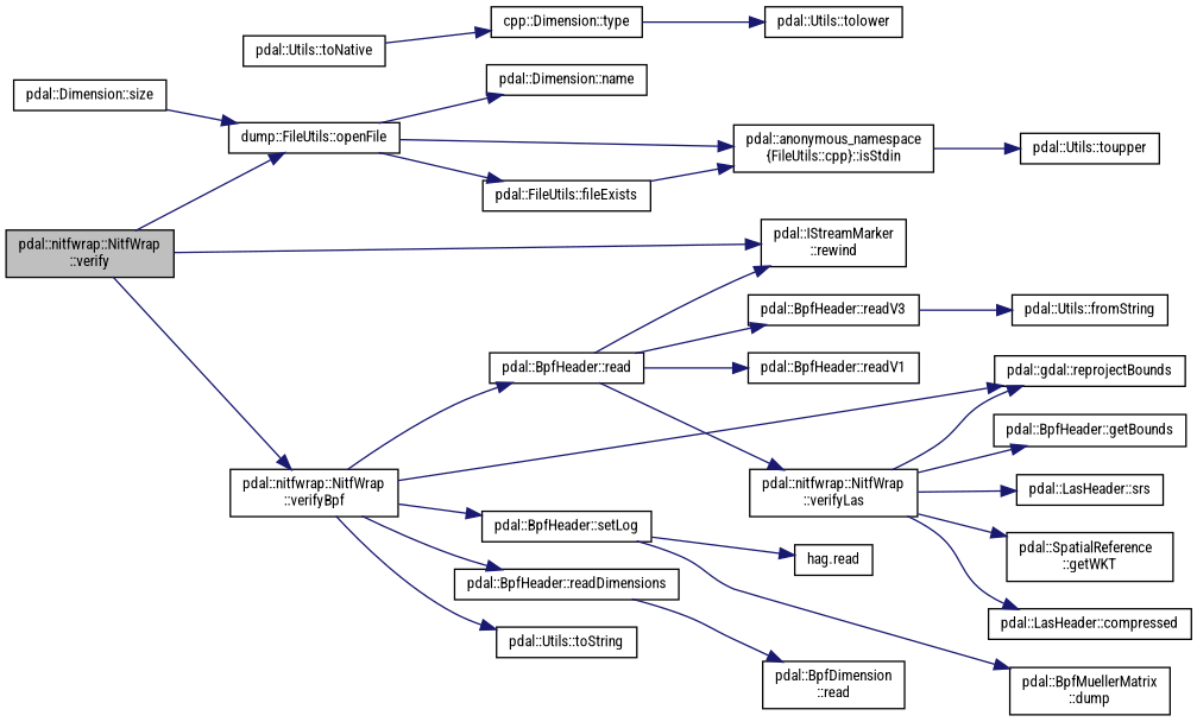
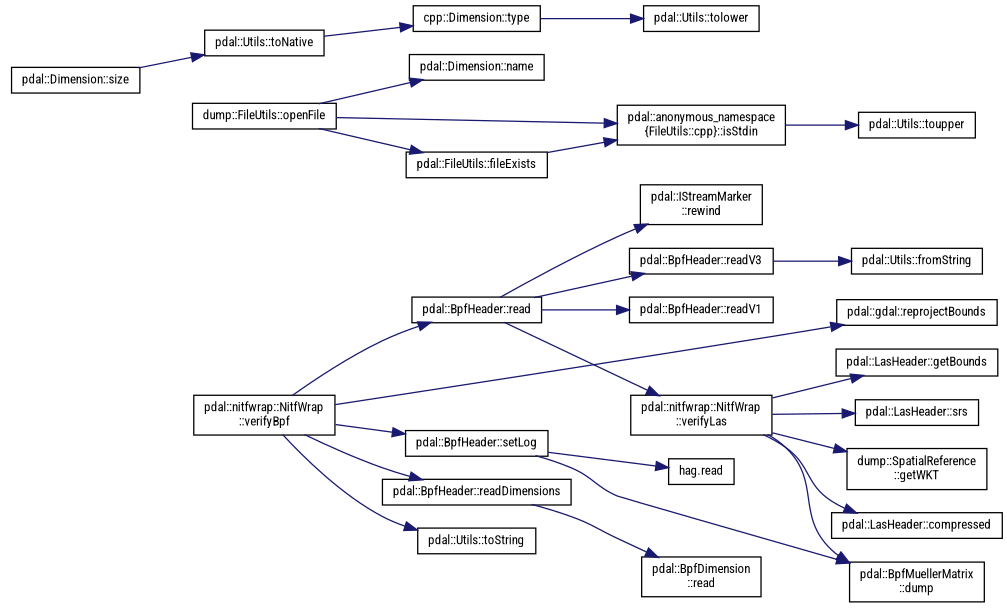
  digraph {
    fontname="Roboto Condensed"
    rankdir=LR
    node [color=black fillcolor=white fontname="Roboto Condensed" fontsize=10 shape=record style=filled]
    edge [color=midnightblue fontname="Roboto Condensed" fontsize=10 labelfontname=Helvetica labelfontsize=10 style=solid]
-   n1 [fillcolor=grey75 fontcolor=black height=0.2 label="pdal::nitfwrap::NitfWrap\l::verify" width=0.4]
    n2 [height=0.2 label="dump::FileUtils::openFile" width=0.4]
    n3 [height=0.2 label="pdal::IStreamMarker\l::rewind" width=0.4]
    n4 [height=0.2 label="pdal::nitfwrap::NitfWrap\l::verifyBpf" width=0.4]
    n5 [height=0.2 label="pdal::FileUtils::fileExists" width=0.4]
    n6 [height=0.2 label="pdal::anonymous_namespace\l\{FileUtils::cpp\}::isStdin" width=0.4]
    n7 [height=0.2 label="pdal::Dimension::name" width=0.4]
    n8 [height=0.2 label="pdal::BpfHeader::setLog" width=0.4]
    n9 [height=0.2 label="pdal::BpfHeader::read" width=0.4]
    n10 [height=0.2 label="pdal::BpfHeader::readDimensions" width=0.4]
    n11 [height=0.2 label="pdal::Utils::toString" width=0.4]
    n12 [height=0.2 label="pdal::gdal::reprojectBounds" width=0.4]
    n13 [height=0.2 label="pdal::nitfwrap::NitfWrap\l::verifyLas" width=0.4]
    n14 [height=0.2 label="pdal::LasHeader::compressed" width=0.4]
-   n15 [height=0.2 label="pdal::BpfHeader::getBounds" width=0.4]
+   n15 [height=0.2 label="pdal::LasHeader::getBounds" width=0.4]
    n16 [height=0.2 label="pdal::LasHeader::srs" width=0.4]
-   n17 [height=0.2 label="pdal::SpatialReference\l::getWKT" width=0.4]
+   n17 [height=0.2 label="dump::SpatialReference\l::getWKT" width=0.4]
    n18 [height=0.2 label="pdal::Utils::toupper" width=0.4]
    n19 [height=0.2 label="pdal::BpfMuellerMatrix\l::dump" width=0.4]
    n20 [height=0.2 label="hag.read" width=0.4]
    n21 [height=0.2 label="pdal::BpfHeader::readV1" width=0.4]
    n22 [height=0.2 label="pdal::BpfHeader::readV3" width=0.4]
    n23 [height=0.2 label="pdal::BpfDimension\l::read" width=0.4]
    n24 [height=0.2 label="pdal::Utils::fromString" width=0.4]
    n25 [height=0.2 label="pdal::Dimension::size" width=0.4]
    n26 [height=0.2 label="pdal::Utils::toNative" width=0.4]
    n27 [height=0.2 label="cpp::Dimension::type" width=0.4]
    n28 [height=0.2 label="pdal::Utils::tolower" width=0.4]
-   n1 -> n2
-   n1 -> n3
-   n1 -> n4
    n2 -> n5
    n2 -> n6
    n2 -> n7
    n4 -> n8
    n4 -> n9
    n4 -> n10
    n4 -> n11
    n4 -> n12
    n5 -> n6
    n6 -> n18
    n8 -> n19
    n8 -> n20
    n9 -> n3
    n9 -> n13
    n9 -> n21
    n9 -> n22
    n10 -> n23
-   n13 -> n12
+   n13 -> n19
    n13 -> n14
    n13 -> n15
    n13 -> n16
    n13 -> n17
    n22 -> n24
-   n25 -> n2
+   n25 -> n26
    n26 -> n27
    n27 -> n28
  }
